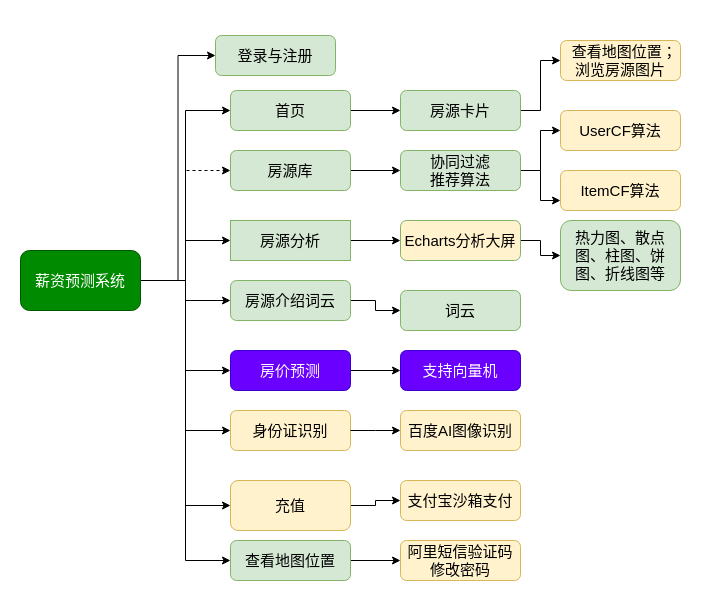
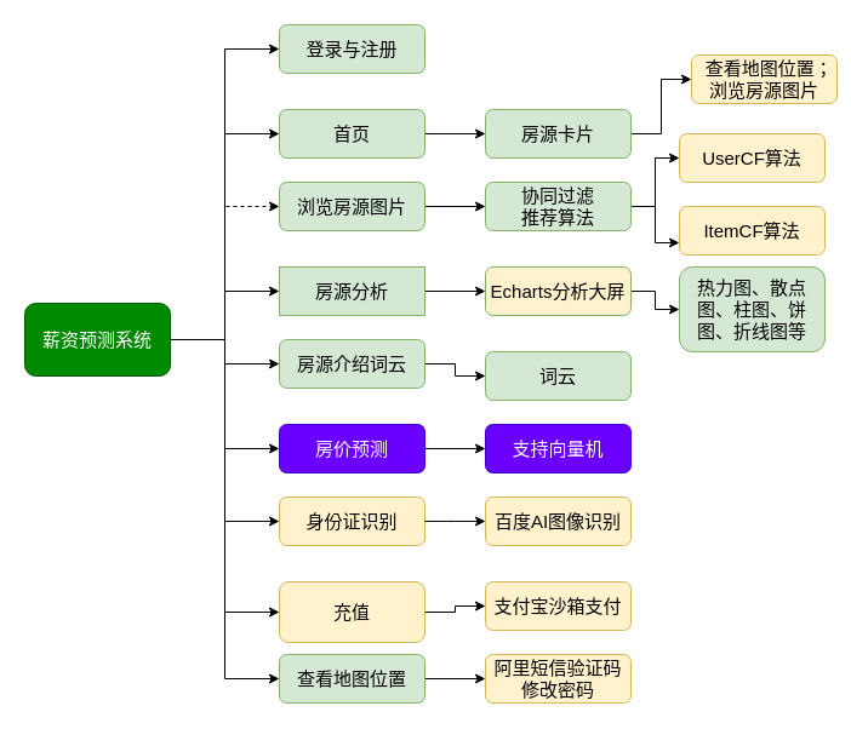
  <mxCell id="0" />
  <mxCell id="1" parent="0" />
  <mxCell id="2" style="edgeStyle=orthogonalEdgeStyle;rounded=0;orthogonalLoop=1;jettySize=auto;html=1;exitX=1;exitY=0.5;exitDx=0;exitDy=0;entryX=0;entryY=0.5;entryDx=0;entryDy=0;" edge="1" parent="1" source="11" target="14"><mxGeometry relative="1" as="geometry" /></mxCell>
  <mxCell id="3" style="edgeStyle=orthogonalEdgeStyle;rounded=0;orthogonalLoop=1;jettySize=auto;html=1;exitX=1;exitY=0.5;exitDx=0;exitDy=0;entryX=0;entryY=0.5;entryDx=0;entryDy=0;" edge="1" parent="1" source="11" target="13"><mxGeometry relative="1" as="geometry" /></mxCell>
  <mxCell id="4" style="edgeStyle=orthogonalEdgeStyle;rounded=0;orthogonalLoop=1;jettySize=auto;html=1;exitX=1;exitY=0.5;exitDx=0;exitDy=0;entryX=0;entryY=0.5;entryDx=0;entryDy=0;" edge="1" parent="1" source="11" target="16"><mxGeometry relative="1" as="geometry" /></mxCell>
  <mxCell id="5" style="edgeStyle=orthogonalEdgeStyle;rounded=0;orthogonalLoop=1;jettySize=auto;html=1;exitX=1;exitY=0.5;exitDx=0;exitDy=0;entryX=0;entryY=0.5;entryDx=0;entryDy=0;" edge="1" parent="1" source="11" target="20"><mxGeometry relative="1" as="geometry" /></mxCell>
  <mxCell id="6" style="edgeStyle=orthogonalEdgeStyle;rounded=0;orthogonalLoop=1;jettySize=auto;html=1;exitX=1;exitY=0.5;exitDx=0;exitDy=0;entryX=0;entryY=0.5;entryDx=0;entryDy=0;" edge="1" parent="1" source="11" target="21"><mxGeometry relative="1" as="geometry" /></mxCell>
  <mxCell id="7" style="edgeStyle=orthogonalEdgeStyle;rounded=0;orthogonalLoop=1;jettySize=auto;html=1;exitX=1;exitY=0.5;exitDx=0;exitDy=0;entryX=0;entryY=0.5;entryDx=0;entryDy=0;dashed=1;" edge="1" parent="1" source="11" target="26"><mxGeometry relative="1" as="geometry" /></mxCell>
  <mxCell id="8" style="edgeStyle=orthogonalEdgeStyle;rounded=0;orthogonalLoop=1;jettySize=auto;html=1;exitX=1;exitY=0.5;exitDx=0;exitDy=0;entryX=0;entryY=0.5;entryDx=0;entryDy=0;" edge="1" parent="1" source="11" target="33"><mxGeometry relative="1" as="geometry" /></mxCell>
  <mxCell id="9" style="edgeStyle=orthogonalEdgeStyle;rounded=0;orthogonalLoop=1;jettySize=auto;html=1;exitX=1;exitY=0.5;exitDx=0;exitDy=0;entryX=0;entryY=0.5;entryDx=0;entryDy=0;" edge="1" parent="1" source="11" target="37"><mxGeometry relative="1" as="geometry" /></mxCell>
  <mxCell id="10" style="edgeStyle=orthogonalEdgeStyle;rounded=0;orthogonalLoop=1;jettySize=auto;html=1;exitX=1;exitY=0.5;exitDx=0;exitDy=0;entryX=0;entryY=0.5;entryDx=0;entryDy=0;fontSize=15;" edge="1" parent="1" source="11" target="43"><mxGeometry relative="1" as="geometry" /></mxCell>
  <mxCell id="11" value="薪资预测系统" style="rounded=1;whiteSpace=wrap;html=1;fontSize=15;fillColor=#008a00;strokeColor=#005700;fontColor=#ffffff;" vertex="1" parent="1"><mxGeometry x="20" y="250" width="120" height="60" as="geometry" /></mxCell>
  <mxCell id="12" style="edgeStyle=orthogonalEdgeStyle;rounded=0;orthogonalLoop=1;jettySize=auto;html=1;exitX=1;exitY=0.5;exitDx=0;exitDy=0;entryX=0;entryY=0.5;entryDx=0;entryDy=0;" edge="1" parent="1" source="13" target="18"><mxGeometry relative="1" as="geometry" /></mxCell>
  <mxCell id="13" value="首页" style="rounded=1;whiteSpace=wrap;html=1;fontSize=15;fillColor=#d5e8d4;strokeColor=#82b366;" vertex="1" parent="1"><mxGeometry x="230" y="90" width="120" height="40" as="geometry" /></mxCell>
- <mxCell id="14" value="登录与注册" style="rounded=1;whiteSpace=wrap;html=1;fontSize=15;fillColor=#d5e8d4;strokeColor=#82b366;" vertex="1" parent="1"><mxGeometry x="215" y="35" width="120" height="40" as="geometry" /></mxCell>
+ <mxCell id="14" value="登录与注册" style="rounded=1;whiteSpace=wrap;html=1;fontSize=15;fillColor=#d5e8d4;strokeColor=#82b366;" vertex="1" parent="1"><mxGeometry x="230" y="20" width="120" height="40" as="geometry" /></mxCell>
  <mxCell id="15" style="edgeStyle=orthogonalEdgeStyle;rounded=0;orthogonalLoop=1;jettySize=auto;html=1;exitX=1;exitY=0.5;exitDx=0;exitDy=0;entryX=0;entryY=0.5;entryDx=0;entryDy=0;" edge="1" parent="1" source="16" target="24"><mxGeometry relative="1" as="geometry" /></mxCell>
  <mxCell id="16" value="房源分析" style="whiteSpace=wrap;html=1;fontSize=15;fillColor=#d5e8d4;strokeColor=#82b366;rounded=0;" vertex="1" parent="1"><mxGeometry x="230" y="220" width="120" height="40" as="geometry" /></mxCell>
  <mxCell id="17" style="edgeStyle=orthogonalEdgeStyle;rounded=0;orthogonalLoop=1;jettySize=auto;html=1;exitX=1;exitY=0.5;exitDx=0;exitDy=0;entryX=0;entryY=0.5;entryDx=0;entryDy=0;" edge="1" parent="1" source="18" target="39"><mxGeometry relative="1" as="geometry" /></mxCell>
  <mxCell id="18" value="房源卡片" style="rounded=1;whiteSpace=wrap;html=1;fontSize=15;fillColor=#d5e8d4;strokeColor=#82b366;" vertex="1" parent="1"><mxGeometry x="400" y="90" width="120" height="40" as="geometry" /></mxCell>
  <mxCell id="19" style="edgeStyle=orthogonalEdgeStyle;rounded=0;orthogonalLoop=1;jettySize=auto;html=1;exitX=1;exitY=0.5;exitDx=0;exitDy=0;entryX=0;entryY=0.5;entryDx=0;entryDy=0;" edge="1" parent="1" source="20" target="22"><mxGeometry relative="1" as="geometry" /></mxCell>
  <mxCell id="20" value="房源介绍词云" style="rounded=1;whiteSpace=wrap;html=1;fontSize=15;fillColor=#d5e8d4;strokeColor=#82b366;" vertex="1" parent="1"><mxGeometry x="230" y="280" width="120" height="40" as="geometry" /></mxCell>
  <mxCell id="21" value="身份证识别" style="rounded=1;whiteSpace=wrap;html=1;fontSize=15;fillColor=#fff2cc;strokeColor=#d6b656;" vertex="1" parent="1"><mxGeometry x="230" y="410" width="120" height="40" as="geometry" /></mxCell>
  <mxCell id="22" value="词云" style="rounded=1;whiteSpace=wrap;html=1;fontSize=15;fillColor=#d5e8d4;strokeColor=#82b366;" vertex="1" parent="1"><mxGeometry x="400" y="290" width="120" height="40" as="geometry" /></mxCell>
  <mxCell id="23" style="edgeStyle=orthogonalEdgeStyle;rounded=0;orthogonalLoop=1;jettySize=auto;html=1;exitX=1;exitY=0.5;exitDx=0;exitDy=0;entryX=0;entryY=0.5;entryDx=0;entryDy=0;" edge="1" parent="1" source="24" target="40"><mxGeometry relative="1" as="geometry" /></mxCell>
  <mxCell id="24" value="Echarts分析大屏" style="rounded=1;whiteSpace=wrap;html=1;fontSize=15;fillColor=#fff2cc;strokeColor=#82b366;" vertex="1" parent="1"><mxGeometry x="400" y="220" width="120" height="40" as="geometry" /></mxCell>
  <mxCell id="25" value="" style="edgeStyle=orthogonalEdgeStyle;rounded=0;orthogonalLoop=1;jettySize=auto;html=1;" edge="1" parent="1" source="26" target="29"><mxGeometry relative="1" as="geometry" /></mxCell>
- <mxCell id="26" value="房源库" style="rounded=1;whiteSpace=wrap;html=1;fontSize=15;fillColor=#d5e8d4;strokeColor=#82b366;" vertex="1" parent="1"><mxGeometry x="230" y="150" width="120" height="40" as="geometry" /></mxCell>
+ <mxCell id="26" value="浏览房源图片" style="rounded=1;whiteSpace=wrap;html=1;fontSize=15;fillColor=#d5e8d4;strokeColor=#82b366;" vertex="1" parent="1"><mxGeometry x="230" y="150" width="120" height="40" as="geometry" /></mxCell>
  <mxCell id="27" style="edgeStyle=orthogonalEdgeStyle;rounded=0;orthogonalLoop=1;jettySize=auto;html=1;exitX=1;exitY=0.5;exitDx=0;exitDy=0;entryX=0;entryY=0.5;entryDx=0;entryDy=0;" edge="1" parent="1" source="29" target="34"><mxGeometry relative="1" as="geometry" /></mxCell>
  <mxCell id="28" style="edgeStyle=orthogonalEdgeStyle;rounded=0;orthogonalLoop=1;jettySize=auto;html=1;exitX=1;exitY=0.5;exitDx=0;exitDy=0;entryX=0;entryY=0.75;entryDx=0;entryDy=0;" edge="1" parent="1" source="29" target="35"><mxGeometry relative="1" as="geometry" /></mxCell>
  <mxCell id="29" value="协同过滤&lt;br&gt;推荐算法" style="rounded=1;whiteSpace=wrap;html=1;fontSize=15;fillColor=#d5e8d4;strokeColor=#82b366;" vertex="1" parent="1"><mxGeometry x="400" y="150" width="120" height="40" as="geometry" /></mxCell>
  <mxCell id="30" value="百度AI图像识别" style="rounded=1;whiteSpace=wrap;html=1;fontSize=15;fillColor=#fff2cc;strokeColor=#d6b656;" vertex="1" parent="1"><mxGeometry x="400" y="410" width="120" height="40" as="geometry" /></mxCell>
  <mxCell id="31" style="edgeStyle=orthogonalEdgeStyle;rounded=0;orthogonalLoop=1;jettySize=auto;html=1;exitX=1;exitY=0.5;exitDx=0;exitDy=0;" edge="1" parent="1" source="21"><mxGeometry relative="1" as="geometry"><mxPoint x="360" y="370" as="sourcePoint" /><mxPoint x="400" y="430" as="targetPoint" /></mxGeometry></mxCell>
  <mxCell id="32" style="edgeStyle=orthogonalEdgeStyle;rounded=0;orthogonalLoop=1;jettySize=auto;html=1;exitX=1;exitY=0.5;exitDx=0;exitDy=0;entryX=0;entryY=0.5;entryDx=0;entryDy=0;" edge="1" parent="1" source="33" target="41"><mxGeometry relative="1" as="geometry" /></mxCell>
  <mxCell id="33" value="查看地图位置" style="rounded=1;whiteSpace=wrap;html=1;fontSize=15;fillColor=#d5e8d4;strokeColor=#82b366;" vertex="1" parent="1"><mxGeometry x="230" y="540" width="120" height="40" as="geometry" /></mxCell>
  <mxCell id="34" value="UserCF算法" style="rounded=1;whiteSpace=wrap;html=1;fontSize=15;fillColor=#fff2cc;strokeColor=#d6b656;" vertex="1" parent="1"><mxGeometry x="560" y="110" width="120" height="40" as="geometry" /></mxCell>
  <mxCell id="35" value="ItemCF算法" style="rounded=1;whiteSpace=wrap;html=1;fontSize=15;fillColor=#fff2cc;strokeColor=#d6b656;" vertex="1" parent="1"><mxGeometry x="560" y="170" width="120" height="40" as="geometry" /></mxCell>
  <mxCell id="36" style="edgeStyle=orthogonalEdgeStyle;rounded=0;orthogonalLoop=1;jettySize=auto;html=1;exitX=1;exitY=0.5;exitDx=0;exitDy=0;entryX=0;entryY=0.5;entryDx=0;entryDy=0;" edge="1" parent="1" source="37" target="38"><mxGeometry relative="1" as="geometry" /></mxCell>
  <mxCell id="37" value="充值" style="rounded=1;whiteSpace=wrap;html=1;fontSize=15;fillColor=#fff2cc;strokeColor=#d6b656;" vertex="1" parent="1"><mxGeometry x="230" y="480" width="120" height="50" as="geometry" /></mxCell>
  <mxCell id="38" value="支付宝沙箱支付" style="rounded=1;whiteSpace=wrap;html=1;fontSize=15;fillColor=#fff2cc;strokeColor=#d6b656;" vertex="1" parent="1"><mxGeometry x="400" y="480" width="120" height="40" as="geometry" /></mxCell>
- <mxCell id="39" value="&amp;nbsp; 查看地图位置；浏览房源图片" style="rounded=1;whiteSpace=wrap;html=1;fontSize=15;fillColor=#fff2cc;strokeColor=#d6b656;" vertex="1" parent="1"><mxGeometry x="560" y="40" width="120" height="40" as="geometry" /></mxCell>
+ <mxCell id="39" value="&amp;nbsp; 查看地图位置；浏览房源图片" style="rounded=1;whiteSpace=wrap;html=1;fontSize=15;fillColor=#fff2cc;strokeColor=#d6b656;" vertex="1" parent="1"><mxGeometry x="570" y="45" width="120" height="40" as="geometry" /></mxCell>
  <mxCell id="40" value="热力图、散点图、柱图、饼图、折线图等" style="rounded=1;whiteSpace=wrap;html=1;fontSize=15;fillColor=#d5e8d4;strokeColor=#82b366;" vertex="1" parent="1"><mxGeometry x="560" y="220" width="120" height="70" as="geometry" /></mxCell>
  <mxCell id="41" value="阿里短信验证码修改密码" style="rounded=1;whiteSpace=wrap;html=1;fontSize=15;fillColor=#fff2cc;strokeColor=#d6b656;" vertex="1" parent="1"><mxGeometry x="400" y="540" width="120" height="40" as="geometry" /></mxCell>
  <mxCell id="42" style="edgeStyle=orthogonalEdgeStyle;rounded=0;orthogonalLoop=1;jettySize=auto;html=1;exitX=1;exitY=0.5;exitDx=0;exitDy=0;entryX=0;entryY=0.5;entryDx=0;entryDy=0;fontSize=15;" edge="1" parent="1" source="43" target="44"><mxGeometry relative="1" as="geometry" /></mxCell>
  <mxCell id="43" value="房价预测" style="rounded=1;whiteSpace=wrap;html=1;fontSize=15;fillColor=#6a00ff;strokeColor=#3700CC;fontColor=#ffffff;" vertex="1" parent="1"><mxGeometry x="230" y="350" width="120" height="40" as="geometry" /></mxCell>
  <mxCell id="44" value="支持向量机" style="rounded=1;whiteSpace=wrap;html=1;fontSize=15;fillColor=#6a00ff;strokeColor=#3700CC;fontColor=#ffffff;" vertex="1" parent="1"><mxGeometry x="400" y="350" width="120" height="40" as="geometry" /></mxCell>
